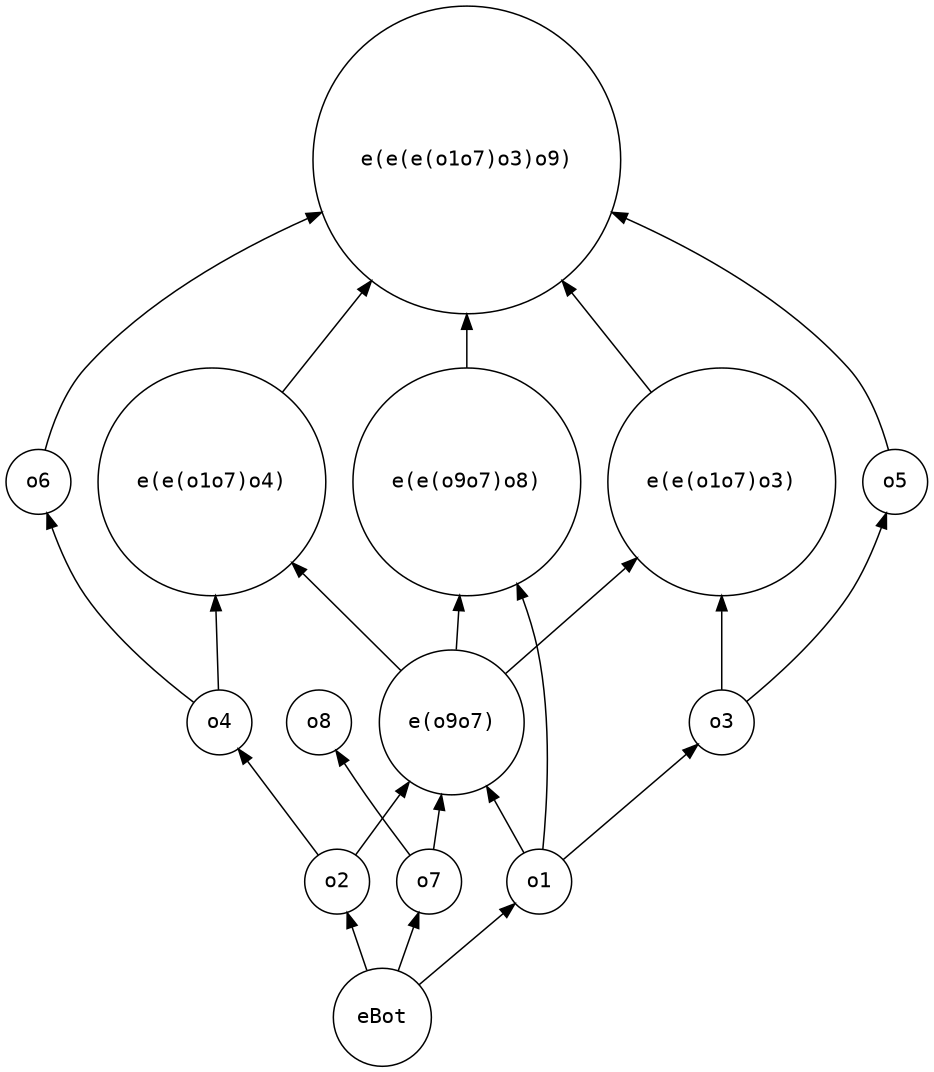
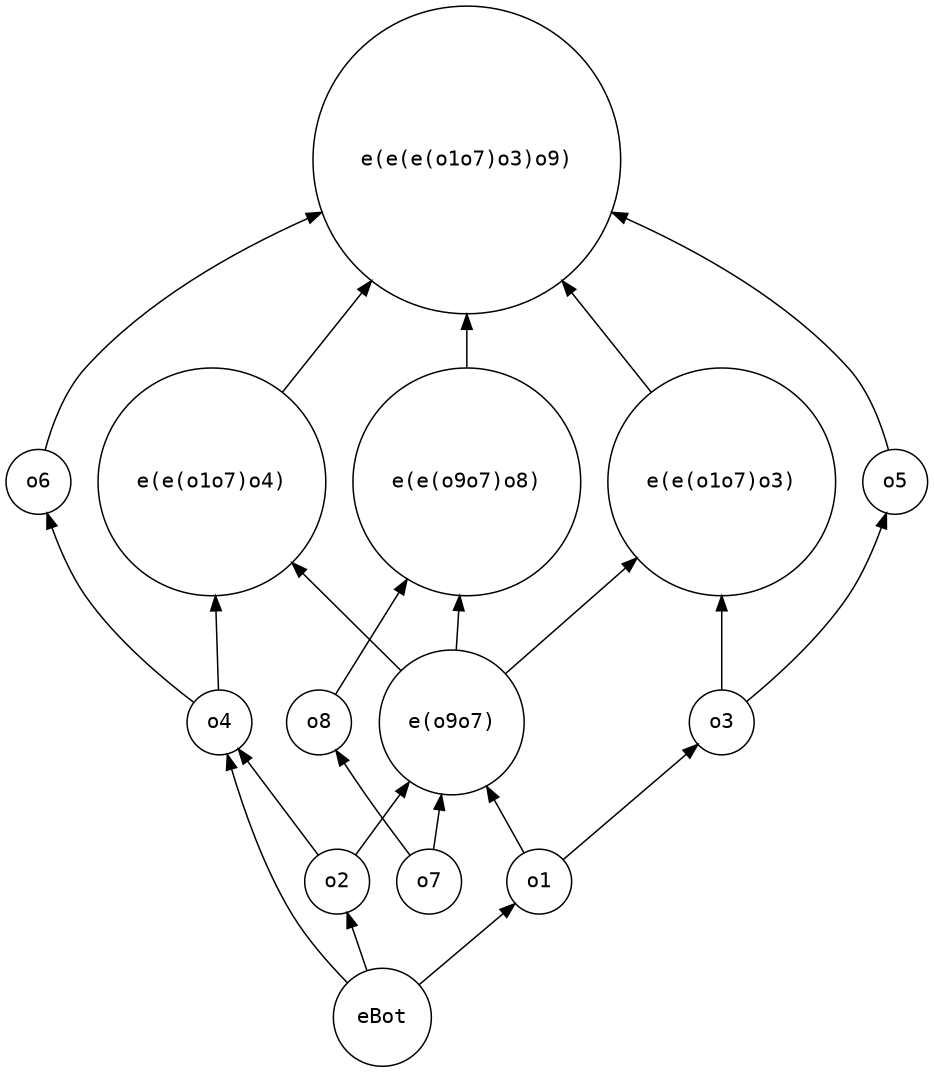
  strict digraph {
    fontname="DejaVu Sans Mono"
    rankdir=BT
    node [fontname="DejaVu Sans Mono" shape=circle]
    edge [fontname="DejaVu Sans Mono"]
    o4
    o6
    "e(e(o1o7)o4)"
    "e(e(e(o1o7)o3)o9)"
    n5 [label="e(o9o7)"]
    o1
    o3
    n8 [label="e(e(o9o7)o8)"]
    "e(e(o1o7)o3)"
    o5
    eBot
    o7
    o2
    o8
    o4 -> o6
    o4 -> "e(e(o1o7)o4)"
    o6 -> "e(e(e(o1o7)o3)o9)"
    "e(e(o1o7)o4)" -> "e(e(e(o1o7)o3)o9)"
    n5 -> "e(e(o1o7)o4)"
    n5 -> n8
    n5 -> "e(e(o1o7)o3)"
    o1 -> n5
    o1 -> o3
    o3 -> "e(e(o1o7)o3)"
    o3 -> o5
    n8 -> "e(e(e(o1o7)o3)o9)"
    "e(e(o1o7)o3)" -> "e(e(e(o1o7)o3)o9)"
    o5 -> "e(e(e(o1o7)o3)o9)"
    eBot -> o1
-   eBot -> o7
+   eBot -> o4
    eBot -> o2
    o7 -> n5
    o7 -> o8
    o2 -> o4
    o2 -> n5
-   o1 -> n8
+   o8 -> n8
  }
